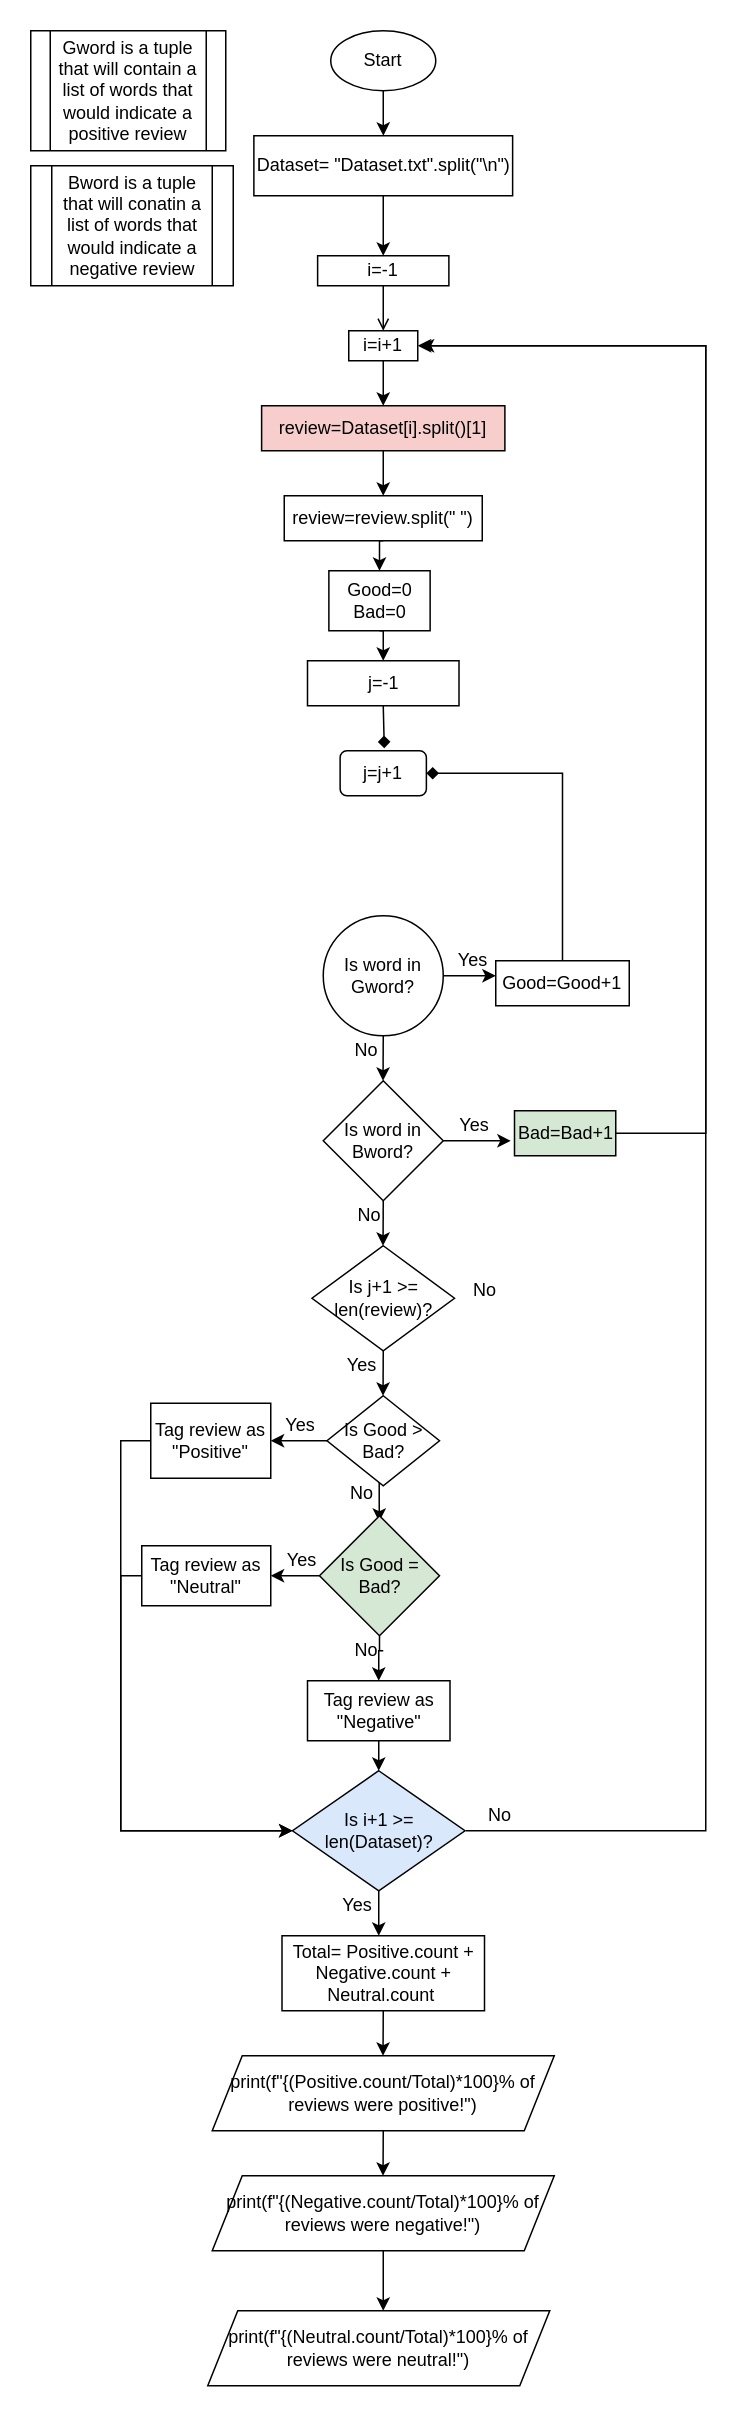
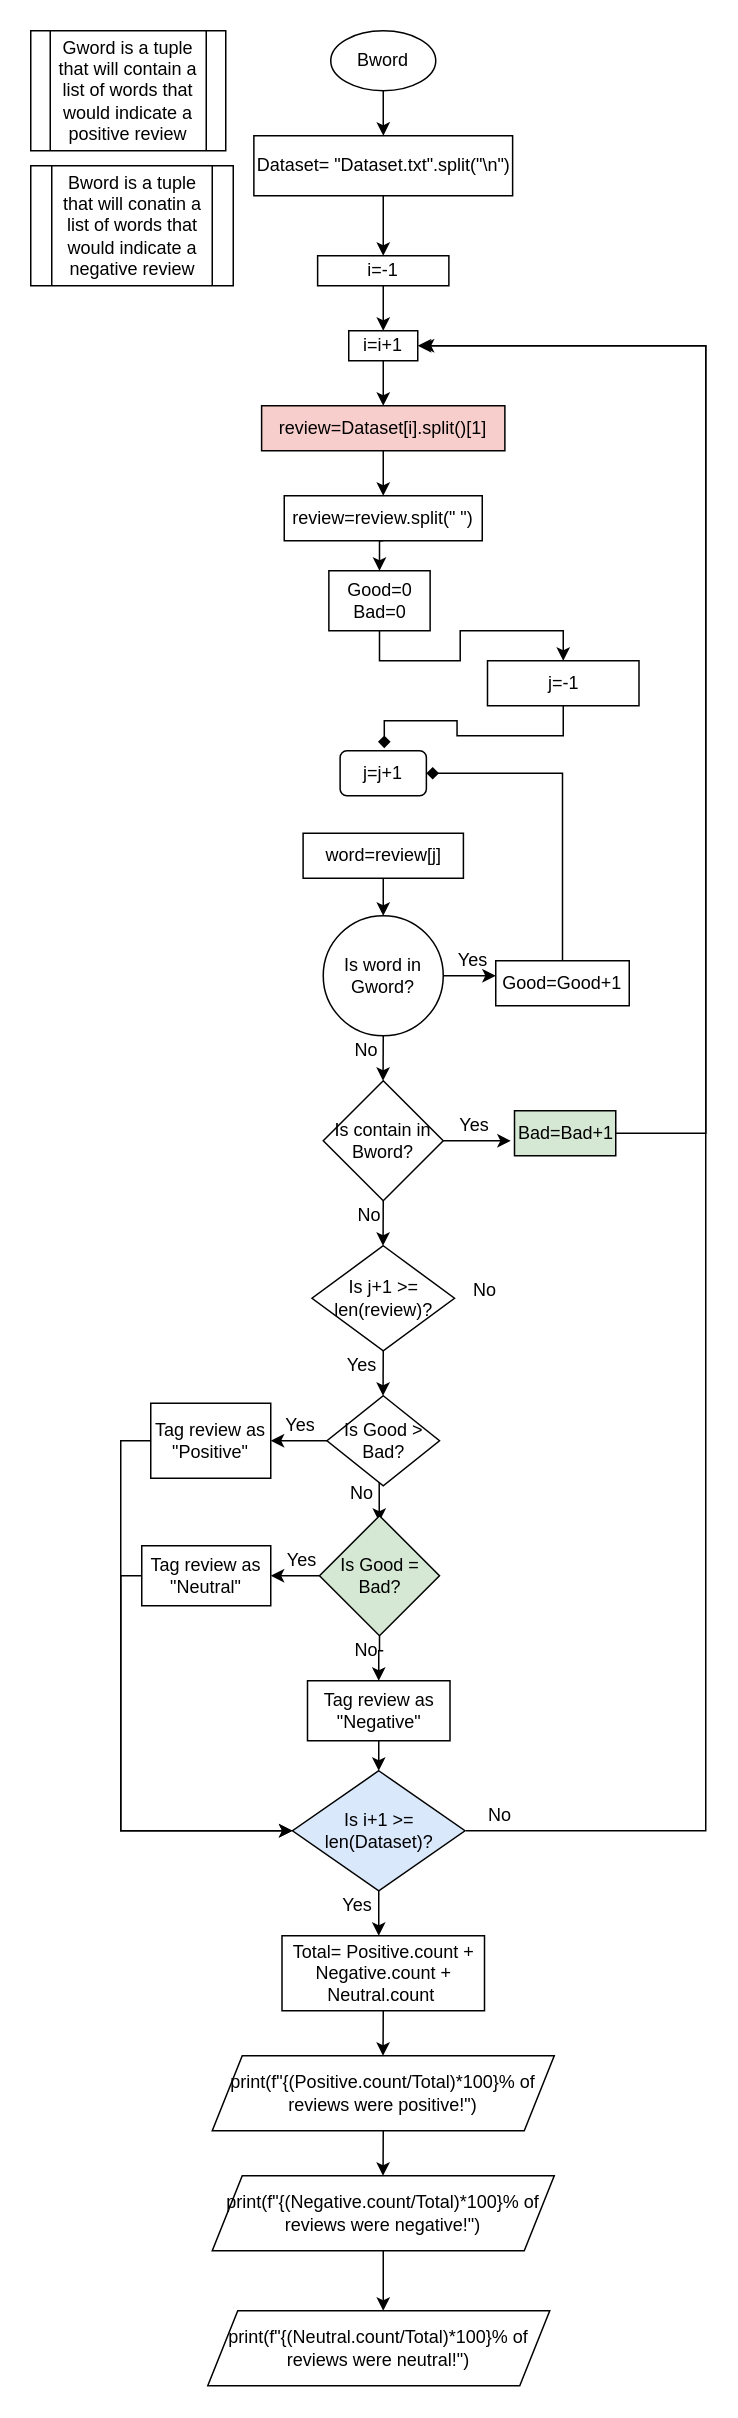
  <mxCell id="0" />
  <mxCell id="1" parent="0" />
  <mxCell id="2" value="" style="edgeStyle=orthogonalEdgeStyle;rounded=0;orthogonalLoop=1;jettySize=auto;html=1;" edge="1" parent="1" source="3" target="5"><mxGeometry relative="1" as="geometry" /></mxCell>
- <mxCell id="3" value="Start" style="ellipse;whiteSpace=wrap;html=1;" vertex="1" parent="1"><mxGeometry x="220" y="20" width="70" height="40" as="geometry" /></mxCell>
+ <mxCell id="3" value="Bword" style="ellipse;whiteSpace=wrap;html=1;" vertex="1" parent="1"><mxGeometry x="220" y="20" width="70" height="40" as="geometry" /></mxCell>
  <mxCell id="4" style="edgeStyle=orthogonalEdgeStyle;rounded=0;orthogonalLoop=1;jettySize=auto;html=1;exitX=0.5;exitY=1;exitDx=0;exitDy=0;entryX=0.5;entryY=0;entryDx=0;entryDy=0;fillColor=#FA63FF;" edge="1" parent="1" source="5" target="7"><mxGeometry relative="1" as="geometry" /></mxCell>
  <mxCell id="5" value="Dataset= &quot;Dataset.txt&quot;.split(&quot;\n&quot;)" style="rounded=0;whiteSpace=wrap;html=1;" vertex="1" parent="1"><mxGeometry x="168.75" y="90" width="172.5" height="40" as="geometry" /></mxCell>
- <mxCell id="6" style="edgeStyle=orthogonalEdgeStyle;rounded=0;orthogonalLoop=1;jettySize=auto;html=1;exitX=0.5;exitY=1;exitDx=0;exitDy=0;entryX=0.5;entryY=0;entryDx=0;entryDy=0;endArrow=open;" edge="1" parent="1" source="7" target="17"><mxGeometry relative="1" as="geometry" /></mxCell>
+ <mxCell id="6" style="edgeStyle=orthogonalEdgeStyle;rounded=0;orthogonalLoop=1;jettySize=auto;html=1;exitX=0.5;exitY=1;exitDx=0;exitDy=0;entryX=0.5;entryY=0;entryDx=0;entryDy=0;" edge="1" parent="1" source="7" target="17"><mxGeometry relative="1" as="geometry" /></mxCell>
  <mxCell id="7" value="i=-1" style="rounded=0;whiteSpace=wrap;html=1;" vertex="1" parent="1"><mxGeometry x="211.25" y="170" width="87.5" height="20" as="geometry" /></mxCell>
  <mxCell id="8" value="" style="edgeStyle=orthogonalEdgeStyle;rounded=0;orthogonalLoop=1;jettySize=auto;html=1;entryX=0.5;entryY=0;entryDx=0;entryDy=0;" edge="1" parent="1" source="9" target="13"><mxGeometry relative="1" as="geometry"><mxPoint x="255" y="320" as="targetPoint" /></mxGeometry></mxCell>
  <mxCell id="9" value="review=Dataset[i].split()[1]" style="rounded=0;whiteSpace=wrap;html=1;fillColor=#f8cecc;" vertex="1" parent="1"><mxGeometry x="173.91" y="270" width="162.18" height="30" as="geometry" /></mxCell>
  <mxCell id="10" value="Gword is a tuple that will contain a list of words that would indicate a positive review" style="shape=process;whiteSpace=wrap;html=1;backgroundOutline=1;" vertex="1" parent="1"><mxGeometry x="20" y="20" width="130" height="80" as="geometry" /></mxCell>
  <mxCell id="11" value="Bword is a tuple that will conatin a list of words that would indicate a negative review" style="shape=process;whiteSpace=wrap;html=1;backgroundOutline=1;" vertex="1" parent="1"><mxGeometry x="20" y="110" width="135" height="80" as="geometry" /></mxCell>
  <mxCell id="12" style="edgeStyle=orthogonalEdgeStyle;rounded=0;orthogonalLoop=1;jettySize=auto;html=1;exitX=0.5;exitY=1;exitDx=0;exitDy=0;entryX=0.5;entryY=0;entryDx=0;entryDy=0;fillColor=#FA63FF;" edge="1" parent="1" source="13" target="68"><mxGeometry relative="1" as="geometry" /></mxCell>
  <mxCell id="13" value="review=review.split(&quot; &quot;)" style="rounded=0;whiteSpace=wrap;html=1;" vertex="1" parent="1"><mxGeometry x="189" y="330" width="132" height="30" as="geometry" /></mxCell>
  <mxCell id="14" style="edgeStyle=orthogonalEdgeStyle;rounded=0;orthogonalLoop=1;jettySize=auto;html=1;exitX=0.5;exitY=1;exitDx=0;exitDy=0;entryX=0.512;entryY=-0.057;entryDx=0;entryDy=0;entryPerimeter=0;endArrow=diamond;" edge="1" parent="1" source="15" target="18"><mxGeometry relative="1" as="geometry" /></mxCell>
- <mxCell id="15" value="j=-1" style="rounded=0;whiteSpace=wrap;html=1;" vertex="1" parent="1"><mxGeometry x="204.5" y="440" width="101" height="30" as="geometry" /></mxCell>
+ <mxCell id="15" value="j=-1" style="rounded=0;whiteSpace=wrap;html=1;" vertex="1" parent="1"><mxGeometry x="324.5" y="440" width="101" height="30" as="geometry" /></mxCell>
  <mxCell id="16" style="edgeStyle=orthogonalEdgeStyle;rounded=0;orthogonalLoop=1;jettySize=auto;html=1;exitX=0.5;exitY=1;exitDx=0;exitDy=0;entryX=0.5;entryY=0;entryDx=0;entryDy=0;" edge="1" parent="1" source="17" target="9"><mxGeometry relative="1" as="geometry" /></mxCell>
  <mxCell id="17" value="i=i+1" style="rounded=0;whiteSpace=wrap;html=1;" vertex="1" parent="1"><mxGeometry x="232" y="220" width="46" height="20" as="geometry" /></mxCell>
  <mxCell id="18" value="j=j+1" style="whiteSpace=wrap;html=1;rounded=1;" vertex="1" parent="1"><mxGeometry x="226.25" y="500" width="57.5" height="30" as="geometry" /></mxCell>
+ <mxCell id="19" style="edgeStyle=orthogonalEdgeStyle;rounded=0;orthogonalLoop=1;jettySize=auto;html=1;exitX=0.5;exitY=1;exitDx=0;exitDy=0;entryX=0.5;entryY=0;entryDx=0;entryDy=0;" edge="1" parent="1" source="20" target="23"><mxGeometry relative="1" as="geometry" /></mxCell>
+ <mxCell id="20" value="word=review[j]" style="rounded=0;whiteSpace=wrap;html=1;" vertex="1" parent="1"><mxGeometry x="201.57" y="555" width="106.87" height="30" as="geometry" /></mxCell>
  <mxCell id="21" style="edgeStyle=orthogonalEdgeStyle;rounded=0;orthogonalLoop=1;jettySize=auto;html=1;exitX=1;exitY=0.5;exitDx=0;exitDy=0;entryX=0.875;entryY=1;entryDx=0;entryDy=0;entryPerimeter=0;" edge="1" parent="1" source="23" target="29"><mxGeometry relative="1" as="geometry"><mxPoint x="370" y="650" as="targetPoint" /></mxGeometry></mxCell>
  <mxCell id="22" style="edgeStyle=orthogonalEdgeStyle;rounded=0;orthogonalLoop=1;jettySize=auto;html=1;exitX=0.5;exitY=1;exitDx=0;exitDy=0;" edge="1" parent="1" source="23"><mxGeometry relative="1" as="geometry"><mxPoint x="254.857" y="720" as="targetPoint" /></mxGeometry></mxCell>
  <mxCell id="23" value="Is word in Gword?" style="ellipse;whiteSpace=wrap;html=1;" vertex="1" parent="1"><mxGeometry x="215" y="610" width="80" height="80" as="geometry" /></mxCell>
  <mxCell id="24" style="edgeStyle=orthogonalEdgeStyle;rounded=0;orthogonalLoop=1;jettySize=auto;html=1;exitX=0.5;exitY=1;exitDx=0;exitDy=0;" edge="1" parent="1" source="26"><mxGeometry relative="1" as="geometry"><mxPoint x="254.857" y="830" as="targetPoint" /></mxGeometry></mxCell>
  <mxCell id="25" style="edgeStyle=orthogonalEdgeStyle;rounded=0;orthogonalLoop=1;jettySize=auto;html=1;exitX=1;exitY=0.5;exitDx=0;exitDy=0;" edge="1" parent="1" source="26"><mxGeometry relative="1" as="geometry"><mxPoint x="340" y="760" as="targetPoint" /></mxGeometry></mxCell>
- <mxCell id="26" value="Is word in Bword?" style="rhombus;whiteSpace=wrap;html=1;" vertex="1" parent="1"><mxGeometry x="215" y="720" width="80" height="80" as="geometry" /></mxCell>
+ <mxCell id="26" value="Is contain in Bword?" style="rhombus;whiteSpace=wrap;html=1;" vertex="1" parent="1"><mxGeometry x="215" y="720" width="80" height="80" as="geometry" /></mxCell>
  <mxCell id="27" value="No" style="text;html=1;strokeColor=none;fillColor=none;align=center;verticalAlign=middle;whiteSpace=wrap;rounded=0;" vertex="1" parent="1"><mxGeometry x="224" y="690" width="40" height="20" as="geometry" /></mxCell>
  <mxCell id="28" value="No" style="text;html=1;strokeColor=none;fillColor=none;align=center;verticalAlign=middle;whiteSpace=wrap;rounded=0;" vertex="1" parent="1"><mxGeometry x="226" y="800" width="40" height="20" as="geometry" /></mxCell>
  <mxCell id="29" value="Yes" style="text;html=1;strokeColor=none;fillColor=none;align=center;verticalAlign=middle;whiteSpace=wrap;rounded=0;" vertex="1" parent="1"><mxGeometry x="295" y="630" width="40" height="20" as="geometry" /></mxCell>
  <mxCell id="30" value="Yes" style="text;html=1;strokeColor=none;fillColor=none;align=center;verticalAlign=middle;whiteSpace=wrap;rounded=0;" vertex="1" parent="1"><mxGeometry x="296.09" y="740" width="40" height="20" as="geometry" /></mxCell>
  <mxCell id="31" style="edgeStyle=orthogonalEdgeStyle;rounded=0;orthogonalLoop=1;jettySize=auto;html=1;exitX=0.5;exitY=1;exitDx=0;exitDy=0;" edge="1" parent="1" source="32"><mxGeometry relative="1" as="geometry"><mxPoint x="254.857" y="930" as="targetPoint" /></mxGeometry></mxCell>
  <mxCell id="32" value="Is j+1 &amp;gt;= len(review)?" style="rhombus;whiteSpace=wrap;html=1;" vertex="1" parent="1"><mxGeometry x="207.5" y="830" width="95" height="70" as="geometry" /></mxCell>
  <mxCell id="33" style="edgeStyle=orthogonalEdgeStyle;rounded=0;orthogonalLoop=1;jettySize=auto;html=1;exitX=0.5;exitY=1;exitDx=0;exitDy=0;fillColor=#FA63FF;" edge="1" parent="1" source="34"><mxGeometry relative="1" as="geometry"><mxPoint x="252" y="1290" as="targetPoint" /></mxGeometry></mxCell>
  <mxCell id="34" value="Is i+1 &amp;gt;= len(Dataset)?" style="rhombus;whiteSpace=wrap;html=1;fillColor=#dae8fc;" vertex="1" parent="1"><mxGeometry x="194.5" y="1180" width="115" height="80" as="geometry" /></mxCell>
  <mxCell id="35" value="Yes" style="text;html=1;strokeColor=none;fillColor=none;align=center;verticalAlign=middle;whiteSpace=wrap;rounded=0;" vertex="1" parent="1"><mxGeometry x="221.25" y="900" width="40" height="20" as="geometry" /></mxCell>
  <mxCell id="36" value="Yes" style="text;html=1;strokeColor=none;fillColor=none;align=center;verticalAlign=middle;whiteSpace=wrap;rounded=0;" vertex="1" parent="1"><mxGeometry x="180" y="940" width="40" height="20" as="geometry" /></mxCell>
  <mxCell id="37" value="No" style="text;html=1;strokeColor=none;fillColor=none;align=center;verticalAlign=middle;whiteSpace=wrap;rounded=0;" vertex="1" parent="1"><mxGeometry x="224" y="1090" width="40" height="20" as="geometry" /></mxCell>
  <mxCell id="38" style="edgeStyle=orthogonalEdgeStyle;rounded=0;orthogonalLoop=1;jettySize=auto;html=1;exitX=0.75;exitY=0;exitDx=0;exitDy=0;entryX=0.498;entryY=0.05;entryDx=0;entryDy=0;entryPerimeter=0;fillColor=#FA63FF;" edge="1" parent="1" source="39" target="53"><mxGeometry relative="1" as="geometry" /></mxCell>
  <mxCell id="39" value="No" style="text;html=1;strokeColor=none;fillColor=none;align=center;verticalAlign=middle;whiteSpace=wrap;rounded=0;" vertex="1" parent="1"><mxGeometry x="221.25" y="985" width="40" height="20" as="geometry" /></mxCell>
  <mxCell id="40" style="edgeStyle=orthogonalEdgeStyle;rounded=0;orthogonalLoop=1;jettySize=auto;html=1;exitX=0.5;exitY=0;exitDx=0;exitDy=0;entryX=1;entryY=0.5;entryDx=0;entryDy=0;endArrow=diamond;" edge="1" parent="1" source="41" target="18"><mxGeometry relative="1" as="geometry" /></mxCell>
  <mxCell id="41" value="Good=Good+1" style="rounded=0;whiteSpace=wrap;html=1;" vertex="1" parent="1"><mxGeometry x="330" y="640" width="89" height="30" as="geometry" /></mxCell>
  <mxCell id="42" style="edgeStyle=orthogonalEdgeStyle;rounded=0;orthogonalLoop=1;jettySize=auto;html=1;exitX=0.5;exitY=0;exitDx=0;exitDy=0;fillColor=#FA63FF;" edge="1" parent="1" source="43"><mxGeometry relative="1" as="geometry"><mxPoint x="280" y="230" as="targetPoint" /><Array as="points"><mxPoint x="376" y="755" /><mxPoint x="470" y="755" /><mxPoint x="470" y="230" /><mxPoint x="280" y="230" /></Array></mxGeometry></mxCell>
  <mxCell id="43" value="Bad=Bad+1" style="rounded=0;whiteSpace=wrap;html=1;fillColor=#d5e8d4;" vertex="1" parent="1"><mxGeometry x="342.5" y="740" width="67.5" height="30" as="geometry" /></mxCell>
  <mxCell id="44" value="" style="edgeStyle=orthogonalEdgeStyle;rounded=0;orthogonalLoop=1;jettySize=auto;html=1;fillColor=#FA63FF;" edge="1" parent="1" source="45" target="47"><mxGeometry relative="1" as="geometry" /></mxCell>
  <mxCell id="45" value="Is Good &amp;gt; Bad?" style="rhombus;whiteSpace=wrap;html=1;" vertex="1" parent="1"><mxGeometry x="217.5" y="930" width="75" height="60" as="geometry" /></mxCell>
  <mxCell id="46" style="edgeStyle=orthogonalEdgeStyle;rounded=0;orthogonalLoop=1;jettySize=auto;html=1;exitX=0;exitY=0.5;exitDx=0;exitDy=0;entryX=0;entryY=0.5;entryDx=0;entryDy=0;fillColor=#FA63FF;" edge="1" parent="1" source="47" target="34"><mxGeometry relative="1" as="geometry" /></mxCell>
  <mxCell id="47" value="Tag review as &quot;Positive&quot;" style="whiteSpace=wrap;html=1;" vertex="1" parent="1"><mxGeometry x="100" y="935" width="80" height="50" as="geometry" /></mxCell>
  <mxCell id="48" style="edgeStyle=orthogonalEdgeStyle;rounded=0;orthogonalLoop=1;jettySize=auto;html=1;exitX=0.5;exitY=1;exitDx=0;exitDy=0;entryX=0.5;entryY=0;entryDx=0;entryDy=0;fillColor=#FA63FF;" edge="1" parent="1" source="49" target="34"><mxGeometry relative="1" as="geometry" /></mxCell>
  <mxCell id="49" value="Tag review as &quot;Negative&quot;" style="rounded=0;whiteSpace=wrap;html=1;" vertex="1" parent="1"><mxGeometry x="204.5" y="1120" width="95" height="40" as="geometry" /></mxCell>
  <mxCell id="50" style="edgeStyle=orthogonalEdgeStyle;rounded=0;orthogonalLoop=1;jettySize=auto;html=1;exitX=0;exitY=0.5;exitDx=0;exitDy=0;fillColor=#FA63FF;" edge="1" parent="1" source="53"><mxGeometry relative="1" as="geometry"><mxPoint x="180" y="1050" as="targetPoint" /></mxGeometry></mxCell>
  <mxCell id="51" style="edgeStyle=orthogonalEdgeStyle;rounded=0;orthogonalLoop=1;jettySize=auto;html=1;exitX=0.5;exitY=1;exitDx=0;exitDy=0;fillColor=#FA63FF;entryX=0.5;entryY=0;entryDx=0;entryDy=0;" edge="1" parent="1" source="53" target="49"><mxGeometry relative="1" as="geometry"><mxPoint x="254.857" y="1110" as="targetPoint" /><Array as="points"><mxPoint x="255" y="1100" /><mxPoint x="251" y="1100" /></Array></mxGeometry></mxCell>
  <mxCell id="52" style="edgeStyle=orthogonalEdgeStyle;rounded=0;orthogonalLoop=1;jettySize=auto;html=1;entryX=1;entryY=0.5;entryDx=0;entryDy=0;fillColor=#FA63FF;" edge="1" parent="1" target="17"><mxGeometry relative="1" as="geometry"><mxPoint x="310" y="1220" as="sourcePoint" /><Array as="points"><mxPoint x="470" y="1220" /><mxPoint x="470" y="230" /></Array></mxGeometry></mxCell>
  <mxCell id="53" value="Is Good = Bad?" style="rhombus;whiteSpace=wrap;html=1;fillColor=#d5e8d4;" vertex="1" parent="1"><mxGeometry x="212.5" y="1010" width="80" height="80" as="geometry" /></mxCell>
  <mxCell id="54" value="Yes" style="text;html=1;strokeColor=none;fillColor=none;align=center;verticalAlign=middle;whiteSpace=wrap;rounded=0;" vertex="1" parent="1"><mxGeometry x="181.25" y="1030" width="40" height="20" as="geometry" /></mxCell>
  <mxCell id="55" style="edgeStyle=orthogonalEdgeStyle;rounded=0;orthogonalLoop=1;jettySize=auto;html=1;exitX=0;exitY=0.5;exitDx=0;exitDy=0;entryX=0;entryY=0.5;entryDx=0;entryDy=0;fillColor=#FA63FF;" edge="1" parent="1" source="56" target="34"><mxGeometry relative="1" as="geometry"><Array as="points"><mxPoint x="80" y="1050" /><mxPoint x="80" y="1220" /></Array></mxGeometry></mxCell>
  <mxCell id="56" value="Tag review as &quot;Neutral&quot;" style="rounded=0;whiteSpace=wrap;html=1;" vertex="1" parent="1"><mxGeometry x="94" y="1030" width="86" height="40" as="geometry" /></mxCell>
  <mxCell id="57" value="No" style="text;html=1;strokeColor=none;fillColor=none;align=center;verticalAlign=middle;whiteSpace=wrap;rounded=0;" vertex="1" parent="1"><mxGeometry x="302.5" y="850" width="40" height="20" as="geometry" /></mxCell>
  <mxCell id="58" value="No" style="text;html=1;strokeColor=none;fillColor=none;align=center;verticalAlign=middle;whiteSpace=wrap;rounded=0;" vertex="1" parent="1"><mxGeometry x="312.5" y="1200" width="40" height="20" as="geometry" /></mxCell>
  <mxCell id="59" value="Yes" style="text;html=1;strokeColor=none;fillColor=none;align=center;verticalAlign=middle;whiteSpace=wrap;rounded=0;" vertex="1" parent="1"><mxGeometry x="217.5" y="1260" width="40" height="20" as="geometry" /></mxCell>
  <mxCell id="60" style="edgeStyle=orthogonalEdgeStyle;rounded=0;orthogonalLoop=1;jettySize=auto;html=1;exitX=0.5;exitY=1;exitDx=0;exitDy=0;fillColor=#FA63FF;" edge="1" parent="1" source="61"><mxGeometry relative="1" as="geometry"><mxPoint x="254.857" y="1370" as="targetPoint" /></mxGeometry></mxCell>
  <mxCell id="61" value="Total= Positive.count + Negative.count + Neutral.count&amp;nbsp;" style="rounded=0;whiteSpace=wrap;html=1;" vertex="1" parent="1"><mxGeometry x="187.5" y="1290" width="135" height="50" as="geometry" /></mxCell>
  <mxCell id="62" style="edgeStyle=orthogonalEdgeStyle;rounded=0;orthogonalLoop=1;jettySize=auto;html=1;exitX=0.5;exitY=1;exitDx=0;exitDy=0;fillColor=#FA63FF;" edge="1" parent="1" source="63"><mxGeometry relative="1" as="geometry"><mxPoint x="254.857" y="1450" as="targetPoint" /></mxGeometry></mxCell>
  <mxCell id="63" value="print(f&quot;{(Positive.count/Total)*100}% of reviews were positive!&quot;)" style="shape=parallelogram;perimeter=parallelogramPerimeter;whiteSpace=wrap;html=1;fixedSize=1;" vertex="1" parent="1"><mxGeometry x="141" y="1370" width="228" height="50" as="geometry" /></mxCell>
  <mxCell id="64" style="edgeStyle=orthogonalEdgeStyle;rounded=0;orthogonalLoop=1;jettySize=auto;html=1;exitX=0.5;exitY=1;exitDx=0;exitDy=0;fillColor=#FA63FF;" edge="1" parent="1" source="65"><mxGeometry relative="1" as="geometry"><mxPoint x="255" y="1540" as="targetPoint" /><Array as="points"><mxPoint x="255" y="1540" /></Array></mxGeometry></mxCell>
  <mxCell id="65" value="print(f&quot;{(Negative.count/Total)*100}% of reviews were negative!&quot;)" style="shape=parallelogram;perimeter=parallelogramPerimeter;whiteSpace=wrap;html=1;fixedSize=1;" vertex="1" parent="1"><mxGeometry x="141" y="1450" width="228" height="50" as="geometry" /></mxCell>
  <mxCell id="66" value="print(f&quot;{(Neutral.count/Total)*100}% of reviews were neutral!&quot;)" style="shape=parallelogram;perimeter=parallelogramPerimeter;whiteSpace=wrap;html=1;fixedSize=1;" vertex="1" parent="1"><mxGeometry x="138" y="1540" width="228" height="50" as="geometry" /></mxCell>
  <mxCell id="67" style="edgeStyle=orthogonalEdgeStyle;rounded=0;orthogonalLoop=1;jettySize=auto;html=1;exitX=0.5;exitY=1;exitDx=0;exitDy=0;entryX=0.5;entryY=0;entryDx=0;entryDy=0;fillColor=#FA63FF;" edge="1" parent="1" source="68" target="15"><mxGeometry relative="1" as="geometry" /></mxCell>
  <mxCell id="68" value="Good=0&lt;br&gt;Bad=0" style="rounded=0;whiteSpace=wrap;html=1;" vertex="1" parent="1"><mxGeometry x="218.75" y="380" width="67.5" height="40" as="geometry" /></mxCell>
